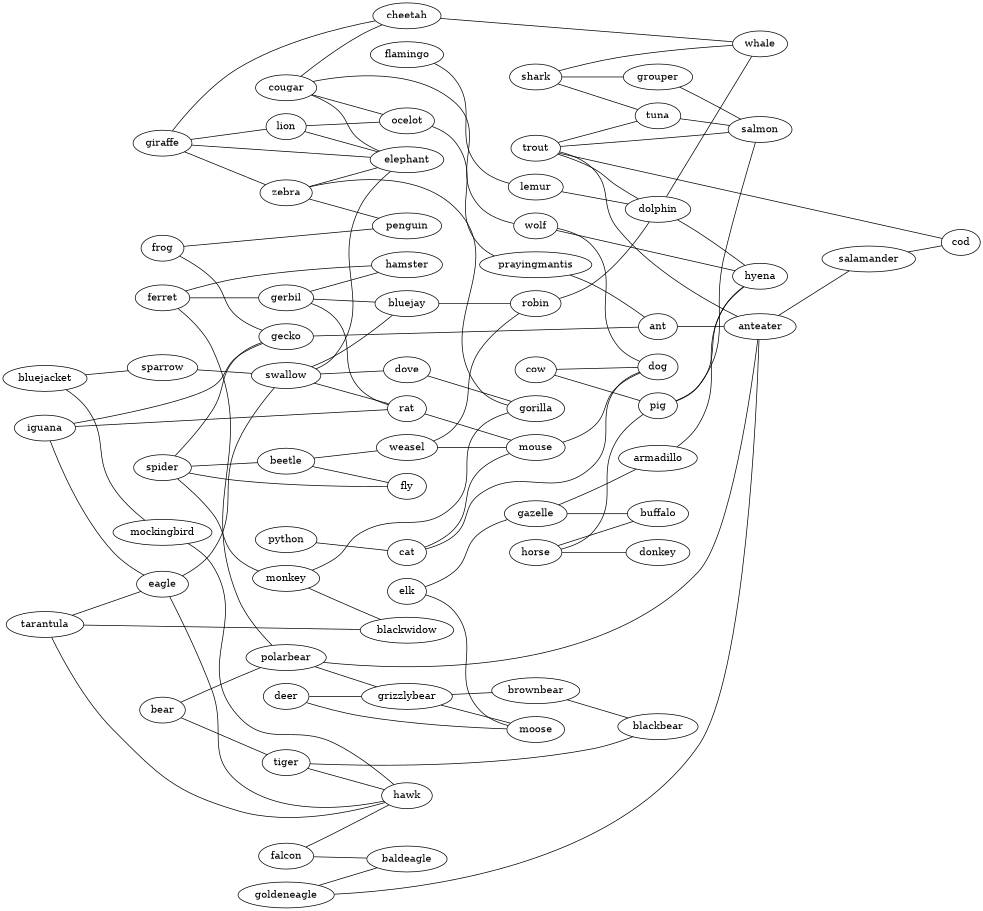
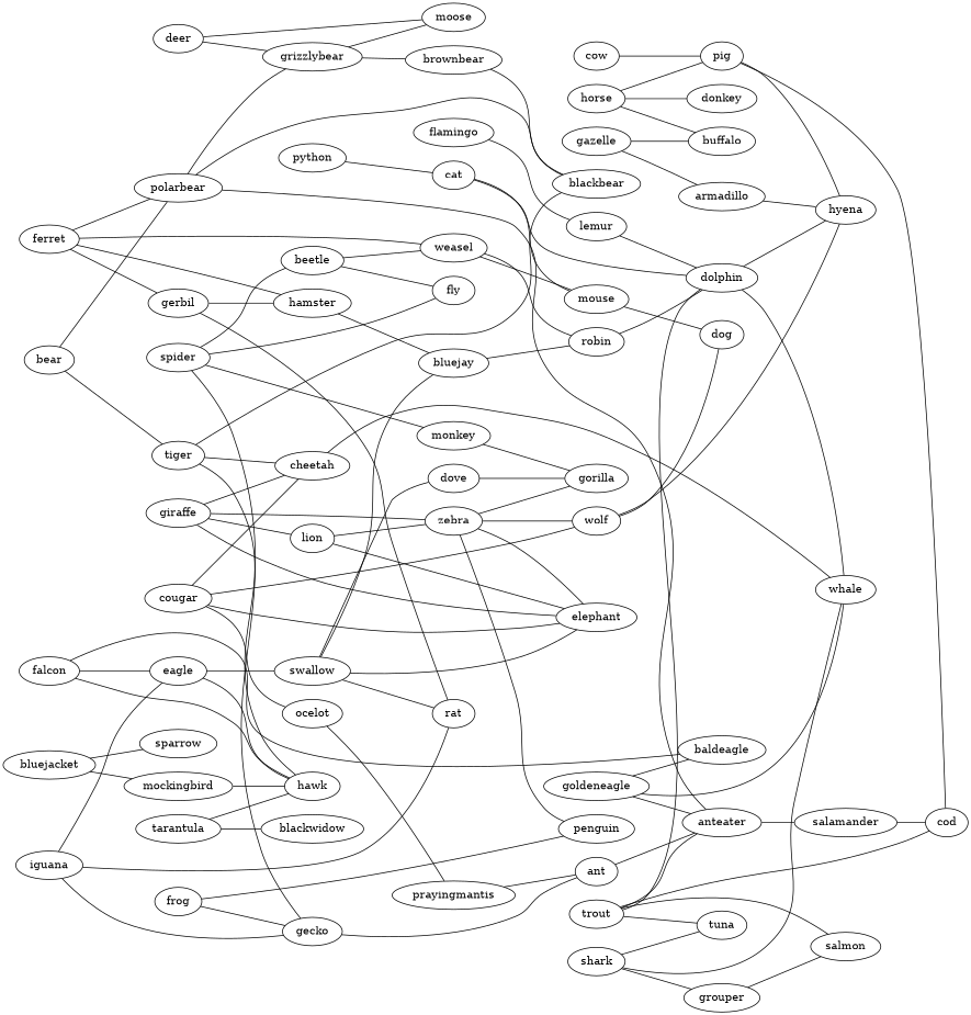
  strict graph {
    rankdir=LR
    edge [weight=1]
    bluejacket
    sparrow
    mockingbird
    swallow
    hawk
    elephant
    rat
    bluejay
    dove
-   elk
    gazelle
    moose
    armadillo
    buffalo
    cougar
    wolf
    ocelot
    cheetah
    dog
    hyena
    prayingmantis
    whale
    python
    cat
    mouse
    bear
    polarbear
    tiger
    anteater
    grizzlybear
    blackbear
    ferret
    gerbil
    hamster
    weasel
    robin
    giraffe
    lion
    zebra
    penguin
    gorilla
    falcon
    baldeagle
    eagle
    salamander
    flamingo
    lemur
    dolphin
    goldeneagle
    spider
    beetle
    monkey
    fly
    gecko
    blackwidow
    ant
    tarantula
    iguana
    trout
    tuna
    salmon
    cod
    cow
    pig
    shark
    grouper
    horse
    donkey
    frog
    brownbear
    deer
    bluejacket -- sparrow
    bluejacket -- mockingbird
-   sparrow -- swallow
    mockingbird -- hawk
    swallow -- elephant
    swallow -- rat
    swallow -- bluejay
    swallow -- dove
-   rat -- mouse
    bluejay -- robin
    dove -- gorilla
-   elk -- gazelle
-   elk -- moose
    gazelle -- armadillo
    gazelle -- buffalo
    armadillo -- hyena
    cougar -- elephant
    cougar -- wolf
    cougar -- ocelot
    cougar -- cheetah
    wolf -- dog
    wolf -- hyena
    ocelot -- prayingmantis
    cheetah -- whale
    prayingmantis -- ant
    python -- cat
-   cat -- dog
+   cat -- dolphin
    cat -- mouse
    mouse -- dog
    bear -- polarbear
    bear -- tiger
    polarbear -- anteater
    polarbear -- grizzlybear
+   polarbear -- blackbear
    tiger -- hawk
+   tiger -- cheetah
    tiger -- blackbear
    anteater -- salamander
    grizzlybear -- moose
    grizzlybear -- brownbear
    ferret -- polarbear
    ferret -- gerbil
    ferret -- hamster
+   ferret -- weasel
    gerbil -- rat
    gerbil -- hamster
-   gerbil -- bluejay
+   hamster -- bluejay
    weasel -- mouse
    weasel -- robin
    robin -- dolphin
    giraffe -- elephant
    giraffe -- cheetah
    giraffe -- lion
    giraffe -- zebra
    lion -- elephant
-   lion -- ocelot
+   lion -- zebra
    zebra -- elephant
+   zebra -- wolf
    zebra -- penguin
    zebra -- gorilla
    falcon -- hawk
    falcon -- baldeagle
-   tarantula -- eagle
+   falcon -- eagle
    eagle -- swallow
    eagle -- hawk
    salamander -- cod
    flamingo -- lemur
    lemur -- dolphin
    dolphin -- hyena
    dolphin -- whale
+   goldeneagle -- whale
    goldeneagle -- anteater
    goldeneagle -- baldeagle
    spider -- beetle
    spider -- monkey
    spider -- fly
    spider -- gecko
    beetle -- weasel
    beetle -- fly
    monkey -- gorilla
-   monkey -- blackwidow
    gecko -- ant
    ant -- anteater
    tarantula -- hawk
    tarantula -- blackwidow
    iguana -- rat
    iguana -- eagle
    iguana -- gecko
    trout -- anteater
    trout -- dolphin
    trout -- tuna
    trout -- salmon
    trout -- cod
-   tuna -- salmon
-   cow -- dog
    cow -- pig
    pig -- hyena
-   pig -- salmon
+   pig -- cod
    shark -- whale
    shark -- tuna
    shark -- grouper
    grouper -- salmon
    horse -- buffalo
    horse -- pig
    horse -- donkey
    frog -- penguin
    frog -- gecko
    brownbear -- blackbear
    deer -- moose
    deer -- grizzlybear
  }
